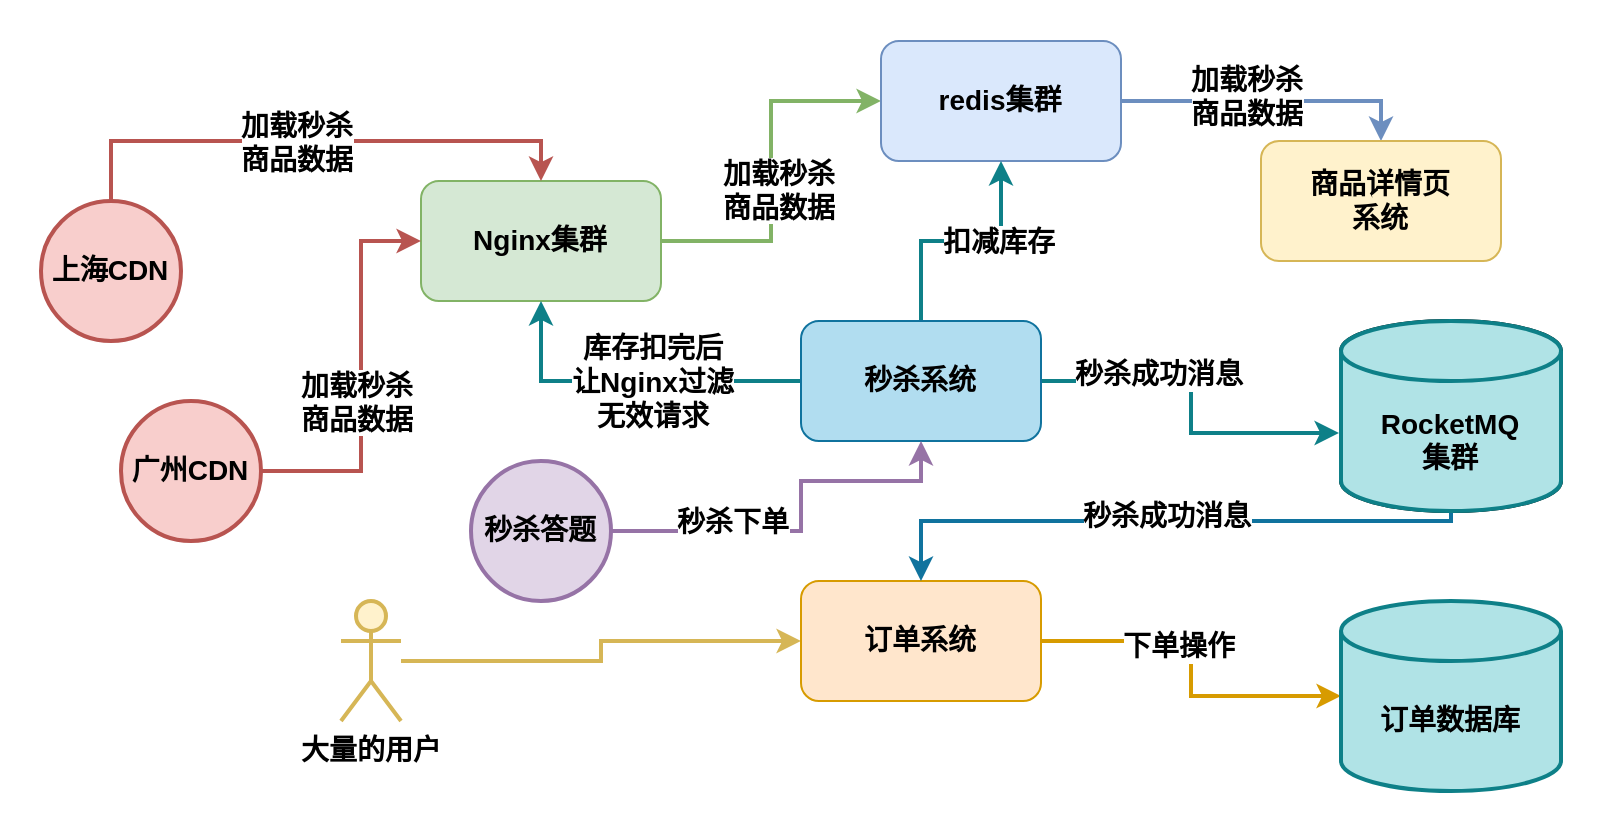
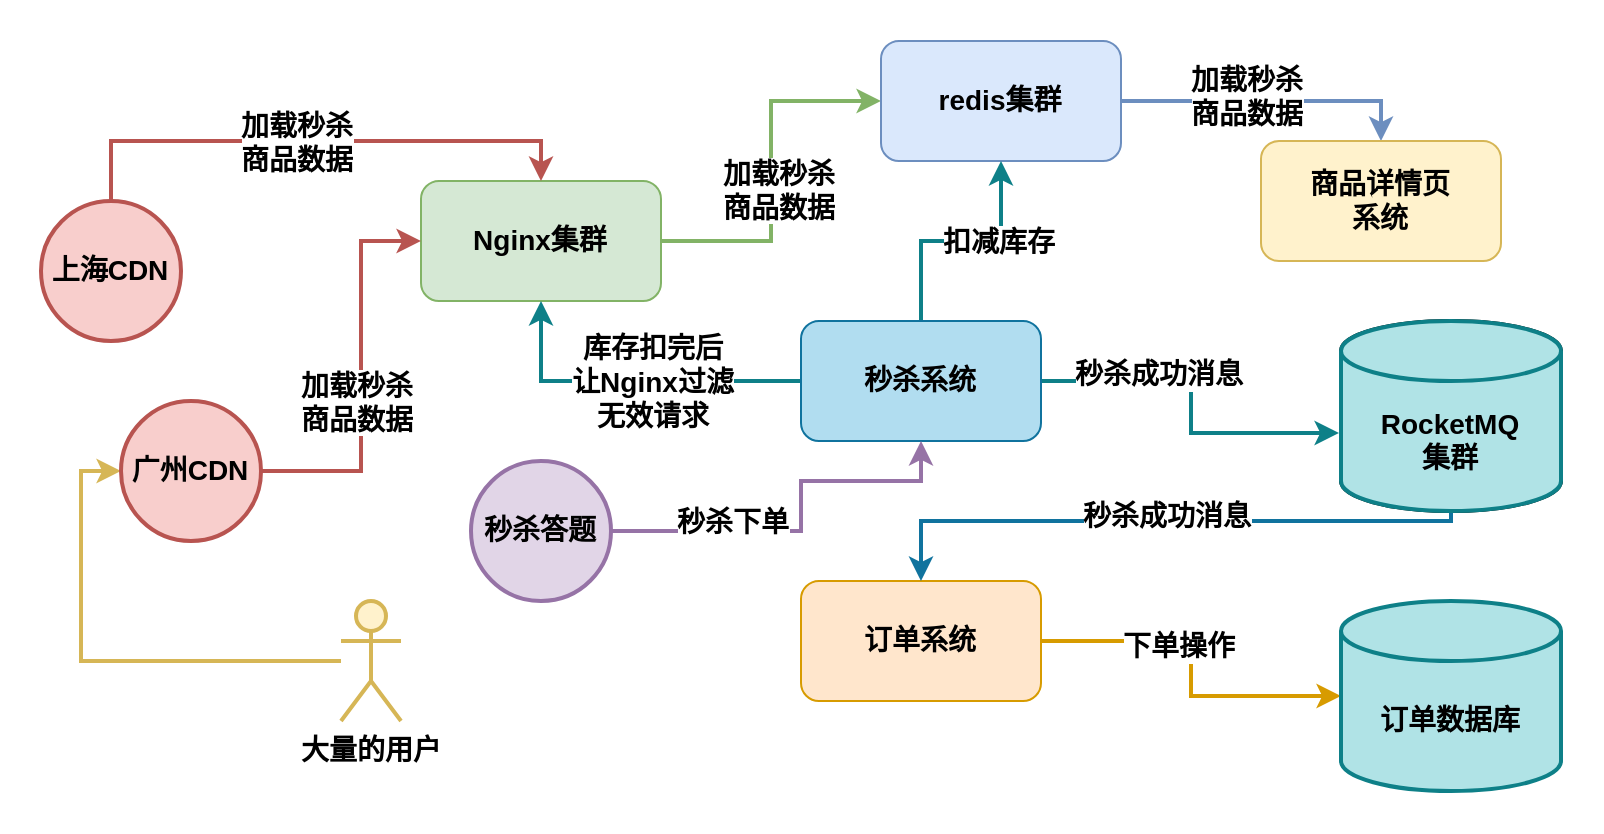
  <mxCell id="0" />
  <mxCell id="1" parent="0" />
  <mxCell id="2" style="edgeStyle=orthogonalEdgeStyle;rounded=0;orthogonalLoop=1;jettySize=auto;html=1;entryX=0;entryY=0.5;entryDx=0;entryDy=0;strokeWidth=2;fillColor=#d5e8d4;strokeColor=#82b366;" edge="1" parent="1" source="4" target="7"><mxGeometry relative="1" as="geometry" /></mxCell>
  <mxCell id="3" value="&lt;b style=&quot;font-size: 14px&quot;&gt;加载秒杀&lt;br&gt;商品数据&lt;/b&gt;" style="edgeLabel;html=1;align=center;verticalAlign=middle;resizable=0;points=[];" vertex="1" connectable="0" parent="2"><mxGeometry x="-0.1" y="-3" relative="1" as="geometry"><mxPoint as="offset" /></mxGeometry></mxCell>
  <mxCell id="4" value="&lt;b&gt;&lt;font style=&quot;font-size: 14px&quot;&gt;Nginx集群&lt;/font&gt;&lt;/b&gt;" style="rounded=1;whiteSpace=wrap;html=1;fillColor=#d5e8d4;strokeColor=#82b366;" vertex="1" parent="1"><mxGeometry x="210" y="90" width="120" height="60" as="geometry" /></mxCell>
  <mxCell id="5" style="edgeStyle=orthogonalEdgeStyle;rounded=0;orthogonalLoop=1;jettySize=auto;html=1;entryX=0.5;entryY=0;entryDx=0;entryDy=0;strokeWidth=2;fillColor=#dae8fc;strokeColor=#6c8ebf;" edge="1" parent="1" source="7" target="8"><mxGeometry relative="1" as="geometry" /></mxCell>
  <mxCell id="6" value="&lt;b style=&quot;font-size: 14px&quot;&gt;加载秒杀&lt;br&gt;商品数据&lt;/b&gt;" style="edgeLabel;html=1;align=center;verticalAlign=middle;resizable=0;points=[];" vertex="1" connectable="0" parent="5"><mxGeometry x="-0.175" y="3" relative="1" as="geometry"><mxPoint as="offset" /></mxGeometry></mxCell>
  <mxCell id="7" value="&lt;b&gt;&lt;font style=&quot;font-size: 14px&quot;&gt;redis集群&lt;/font&gt;&lt;/b&gt;" style="rounded=1;whiteSpace=wrap;html=1;fillColor=#dae8fc;strokeColor=#6c8ebf;" vertex="1" parent="1"><mxGeometry x="440" y="20" width="120" height="60" as="geometry" /></mxCell>
  <mxCell id="8" value="&lt;b style=&quot;font-size: 14px&quot;&gt;商品详情页&lt;br&gt;系统&lt;/b&gt;" style="rounded=1;whiteSpace=wrap;html=1;fillColor=#fff2cc;strokeColor=#d6b656;" vertex="1" parent="1"><mxGeometry x="630" y="70" width="120" height="60" as="geometry" /></mxCell>
- <mxCell id="9" style="edgeStyle=orthogonalEdgeStyle;rounded=0;orthogonalLoop=1;jettySize=auto;html=1;strokeWidth=2;fillColor=#fff2cc;strokeColor=#d6b656;" edge="1" parent="1" source="10" target="27"><mxGeometry relative="1" as="geometry" /></mxCell>
+ <mxCell id="9" style="edgeStyle=orthogonalEdgeStyle;rounded=0;orthogonalLoop=1;jettySize=auto;html=1;entryX=0;entryY=0.5;entryDx=0;entryDy=0;strokeWidth=2;fillColor=#fff2cc;strokeColor=#d6b656;" edge="1" parent="1" source="10" target="13"><mxGeometry relative="1" as="geometry" /></mxCell>
  <mxCell id="10" value="&lt;b&gt;&lt;font style=&quot;font-size: 14px&quot;&gt;大量的用户&lt;/font&gt;&lt;/b&gt;" style="shape=umlActor;verticalLabelPosition=bottom;verticalAlign=top;html=1;outlineConnect=0;strokeWidth=2;fillColor=#fff2cc;strokeColor=#d6b656;" vertex="1" parent="1"><mxGeometry x="170" y="300" width="30" height="60" as="geometry" /></mxCell>
  <mxCell id="11" style="edgeStyle=orthogonalEdgeStyle;rounded=0;orthogonalLoop=1;jettySize=auto;html=1;strokeWidth=2;fillColor=#f8cecc;strokeColor=#b85450;" edge="1" parent="1" source="13"><mxGeometry relative="1" as="geometry"><mxPoint x="210" y="120" as="targetPoint" /><Array as="points"><mxPoint x="180" y="235" /><mxPoint x="180" y="120" /></Array></mxGeometry></mxCell>
  <mxCell id="12" value="&lt;b style=&quot;font-size: 14px&quot;&gt;加载秒杀&lt;br&gt;商品数据&lt;/b&gt;" style="edgeLabel;html=1;align=center;verticalAlign=middle;resizable=0;points=[];" vertex="1" connectable="0" parent="11"><mxGeometry x="-0.128" y="3" relative="1" as="geometry"><mxPoint as="offset" /></mxGeometry></mxCell>
  <mxCell id="13" value="&lt;b&gt;&lt;font style=&quot;font-size: 14px&quot;&gt;广州CDN&lt;/font&gt;&lt;/b&gt;" style="ellipse;whiteSpace=wrap;html=1;aspect=fixed;strokeWidth=2;fillColor=#f8cecc;strokeColor=#b85450;" vertex="1" parent="1"><mxGeometry x="60" y="200" width="70" height="70" as="geometry" /></mxCell>
  <mxCell id="14" style="edgeStyle=orthogonalEdgeStyle;rounded=0;orthogonalLoop=1;jettySize=auto;html=1;entryX=0.5;entryY=0;entryDx=0;entryDy=0;strokeWidth=2;fillColor=#f8cecc;strokeColor=#b85450;" edge="1" parent="1" source="16" target="4"><mxGeometry relative="1" as="geometry"><Array as="points"><mxPoint x="55" y="70" /><mxPoint x="270" y="70" /></Array></mxGeometry></mxCell>
  <mxCell id="15" value="&lt;b style=&quot;font-size: 14px&quot;&gt;加载秒杀&lt;br&gt;商品数据&lt;/b&gt;" style="edgeLabel;html=1;align=center;verticalAlign=middle;resizable=0;points=[];" vertex="1" connectable="0" parent="14"><mxGeometry x="-0.079" relative="1" as="geometry"><mxPoint as="offset" /></mxGeometry></mxCell>
  <mxCell id="16" value="&lt;b&gt;&lt;font style=&quot;font-size: 14px&quot;&gt;上海CDN&lt;/font&gt;&lt;/b&gt;" style="ellipse;whiteSpace=wrap;html=1;aspect=fixed;strokeWidth=2;fillColor=#f8cecc;strokeColor=#b85450;" vertex="1" parent="1"><mxGeometry x="20" y="100" width="70" height="70" as="geometry" /></mxCell>
  <mxCell id="17" style="edgeStyle=orthogonalEdgeStyle;rounded=0;orthogonalLoop=1;jettySize=auto;html=1;entryX=0.5;entryY=1;entryDx=0;entryDy=0;strokeWidth=2;fillColor=#b0e3e6;strokeColor=#0e8088;" edge="1" parent="1" source="23" target="7"><mxGeometry relative="1" as="geometry" /></mxCell>
  <mxCell id="18" value="&lt;b&gt;&lt;font style=&quot;font-size: 14px&quot;&gt;扣减库存&lt;/font&gt;&lt;/b&gt;" style="edgeLabel;html=1;align=center;verticalAlign=middle;resizable=0;points=[];" vertex="1" connectable="0" parent="17"><mxGeometry x="0.3" relative="1" as="geometry"><mxPoint as="offset" /></mxGeometry></mxCell>
  <mxCell id="19" style="edgeStyle=orthogonalEdgeStyle;rounded=0;orthogonalLoop=1;jettySize=auto;html=1;entryX=-0.009;entryY=0.589;entryDx=0;entryDy=0;entryPerimeter=0;strokeWidth=2;fillColor=#b0e3e6;strokeColor=#0e8088;" edge="1" parent="1" source="23" target="30"><mxGeometry relative="1" as="geometry" /></mxCell>
  <mxCell id="20" value="&lt;b&gt;&lt;font style=&quot;font-size: 14px&quot;&gt;秒杀成功消息&lt;/font&gt;&lt;/b&gt;" style="edgeLabel;html=1;align=center;verticalAlign=middle;resizable=0;points=[];" vertex="1" connectable="0" parent="19"><mxGeometry x="-0.337" y="4" relative="1" as="geometry"><mxPoint as="offset" /></mxGeometry></mxCell>
  <mxCell id="21" style="edgeStyle=orthogonalEdgeStyle;rounded=0;orthogonalLoop=1;jettySize=auto;html=1;entryX=0.5;entryY=1;entryDx=0;entryDy=0;strokeWidth=2;fillColor=#b0e3e6;strokeColor=#0e8088;" edge="1" parent="1" source="23" target="4"><mxGeometry relative="1" as="geometry" /></mxCell>
  <mxCell id="22" value="&lt;b style=&quot;font-size: 14px&quot;&gt;库存扣完后&lt;br&gt;让Nginx过滤&lt;br&gt;无效请求&lt;/b&gt;" style="edgeLabel;html=1;align=center;verticalAlign=middle;resizable=0;points=[];" vertex="1" connectable="0" parent="21"><mxGeometry x="-0.118" relative="1" as="geometry"><mxPoint as="offset" /></mxGeometry></mxCell>
  <mxCell id="23" value="&lt;b&gt;&lt;font style=&quot;font-size: 14px&quot;&gt;秒杀系统&lt;/font&gt;&lt;/b&gt;" style="rounded=1;whiteSpace=wrap;html=1;fillColor=#b1ddf0;strokeColor=#10739e;" vertex="1" parent="1"><mxGeometry x="400" y="160" width="120" height="60" as="geometry" /></mxCell>
  <mxCell id="24" value="&lt;b style=&quot;font-size: 14px&quot;&gt;RocketMQ&lt;br&gt;集群&lt;/b&gt;" style="shape=cylinder3;whiteSpace=wrap;html=1;boundedLbl=1;backgroundOutline=1;size=15;strokeWidth=2;" vertex="1" parent="1"><mxGeometry x="670" y="160" width="110" height="95" as="geometry" /></mxCell>
  <mxCell id="25" style="edgeStyle=orthogonalEdgeStyle;rounded=0;orthogonalLoop=1;jettySize=auto;html=1;entryX=0;entryY=0.5;entryDx=0;entryDy=0;entryPerimeter=0;strokeWidth=2;fillColor=#ffe6cc;strokeColor=#d79b00;" edge="1" parent="1" source="27" target="31"><mxGeometry relative="1" as="geometry" /></mxCell>
  <mxCell id="26" value="&lt;b&gt;&lt;font style=&quot;font-size: 14px&quot;&gt;下单操作&lt;/font&gt;&lt;/b&gt;" style="edgeLabel;html=1;align=center;verticalAlign=middle;resizable=0;points=[];" vertex="1" connectable="0" parent="25"><mxGeometry x="-0.234" y="-2" relative="1" as="geometry"><mxPoint as="offset" /></mxGeometry></mxCell>
  <mxCell id="27" value="&lt;b&gt;&lt;font style=&quot;font-size: 14px&quot;&gt;订单系统&lt;/font&gt;&lt;/b&gt;" style="rounded=1;whiteSpace=wrap;html=1;fillColor=#ffe6cc;strokeColor=#d79b00;" vertex="1" parent="1"><mxGeometry x="400" y="290" width="120" height="60" as="geometry" /></mxCell>
  <mxCell id="28" style="edgeStyle=orthogonalEdgeStyle;rounded=0;orthogonalLoop=1;jettySize=auto;html=1;entryX=0.5;entryY=0;entryDx=0;entryDy=0;strokeWidth=2;fillColor=#b1ddf0;strokeColor=#10739e;" edge="1" parent="1" source="30" target="27"><mxGeometry relative="1" as="geometry"><Array as="points"><mxPoint x="725" y="260" /><mxPoint x="460" y="260" /></Array></mxGeometry></mxCell>
  <mxCell id="29" value="&lt;b&gt;&lt;font style=&quot;font-size: 14px&quot;&gt;秒杀成功消息&lt;/font&gt;&lt;/b&gt;" style="edgeLabel;html=1;align=center;verticalAlign=middle;resizable=0;points=[];" vertex="1" connectable="0" parent="28"><mxGeometry x="-0.013" y="-3" relative="1" as="geometry"><mxPoint as="offset" /></mxGeometry></mxCell>
  <mxCell id="30" value="&lt;b style=&quot;font-size: 14px&quot;&gt;RocketMQ&lt;br&gt;集群&lt;/b&gt;" style="shape=cylinder3;whiteSpace=wrap;html=1;boundedLbl=1;backgroundOutline=1;size=15;strokeWidth=2;fillColor=#b0e3e6;strokeColor=#0e8088;" vertex="1" parent="1"><mxGeometry x="670" y="160" width="110" height="95" as="geometry" /></mxCell>
  <mxCell id="31" value="&lt;span style=&quot;font-size: 14px&quot;&gt;&lt;b&gt;订单数据库&lt;/b&gt;&lt;/span&gt;" style="shape=cylinder3;whiteSpace=wrap;html=1;boundedLbl=1;backgroundOutline=1;size=15;strokeWidth=2;fillColor=#b0e3e6;strokeColor=#0e8088;" vertex="1" parent="1"><mxGeometry x="670" y="300" width="110" height="95" as="geometry" /></mxCell>
  <mxCell id="32" style="edgeStyle=orthogonalEdgeStyle;rounded=0;orthogonalLoop=1;jettySize=auto;html=1;entryX=0.5;entryY=1;entryDx=0;entryDy=0;strokeWidth=2;fillColor=#e1d5e7;strokeColor=#9673a6;" edge="1" parent="1" source="34" target="23"><mxGeometry relative="1" as="geometry"><Array as="points"><mxPoint x="400" y="265" /><mxPoint x="400" y="240" /><mxPoint x="460" y="240" /></Array></mxGeometry></mxCell>
  <mxCell id="33" value="&lt;b&gt;&lt;font style=&quot;font-size: 14px&quot;&gt;秒杀下单&lt;/font&gt;&lt;/b&gt;" style="edgeLabel;html=1;align=center;verticalAlign=middle;resizable=0;points=[];" vertex="1" connectable="0" parent="32"><mxGeometry x="-0.4" y="5" relative="1" as="geometry"><mxPoint as="offset" /></mxGeometry></mxCell>
  <mxCell id="34" value="&lt;b&gt;&lt;font style=&quot;font-size: 14px&quot;&gt;秒杀答题&lt;/font&gt;&lt;/b&gt;" style="ellipse;whiteSpace=wrap;html=1;aspect=fixed;strokeWidth=2;fillColor=#e1d5e7;strokeColor=#9673a6;" vertex="1" parent="1"><mxGeometry x="235" y="230" width="70" height="70" as="geometry" /></mxCell>
